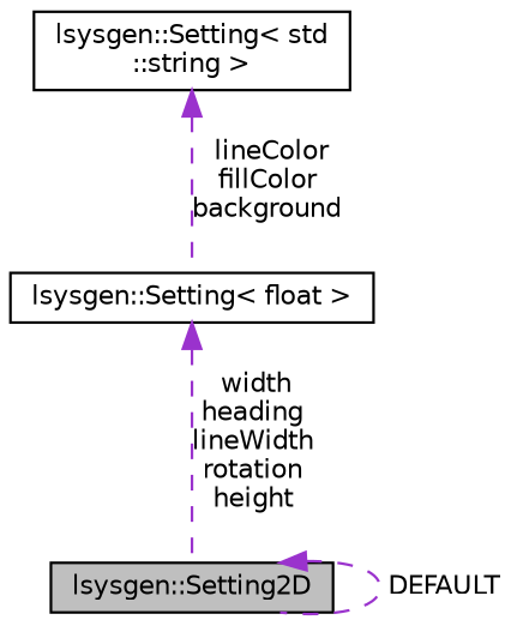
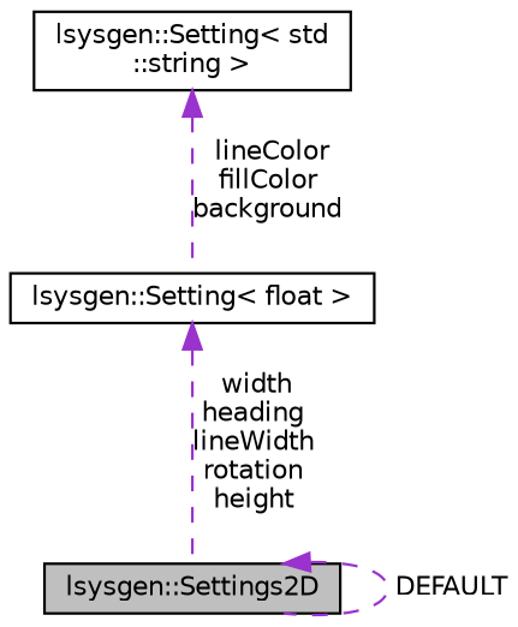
  digraph {
    node [color=black fillcolor=white fontname=Helvetica fontsize=10 shape=record style=filled]
    edge [color=darkorchid3 dir=back fontname=Helvetica fontsize=10 labelfontname=Helvetica labelfontsize=10 style=dashed]
-   n1 [fillcolor=grey75 fontcolor=black height=0.2 label="lsysgen::Setting2D" width=0.4]
+   n1 [fillcolor=grey75 fontcolor=black height=0.2 label="lsysgen::Settings2D" width=0.4]
    n2 [height=0.2 label="lsysgen::Setting\< float \>" width=0.4]
    n3 [height=0.2 label="lsysgen::Setting\< std\l::string \>" width=0.4]
    n1 -> n1 [label=" DEFAULT"]
    n2 -> n1 [label=" width\nheading\nlineWidth\nrotation\nheight"]
    n3 -> n2 [label=" lineColor\nfillColor\nbackground"]
  }
